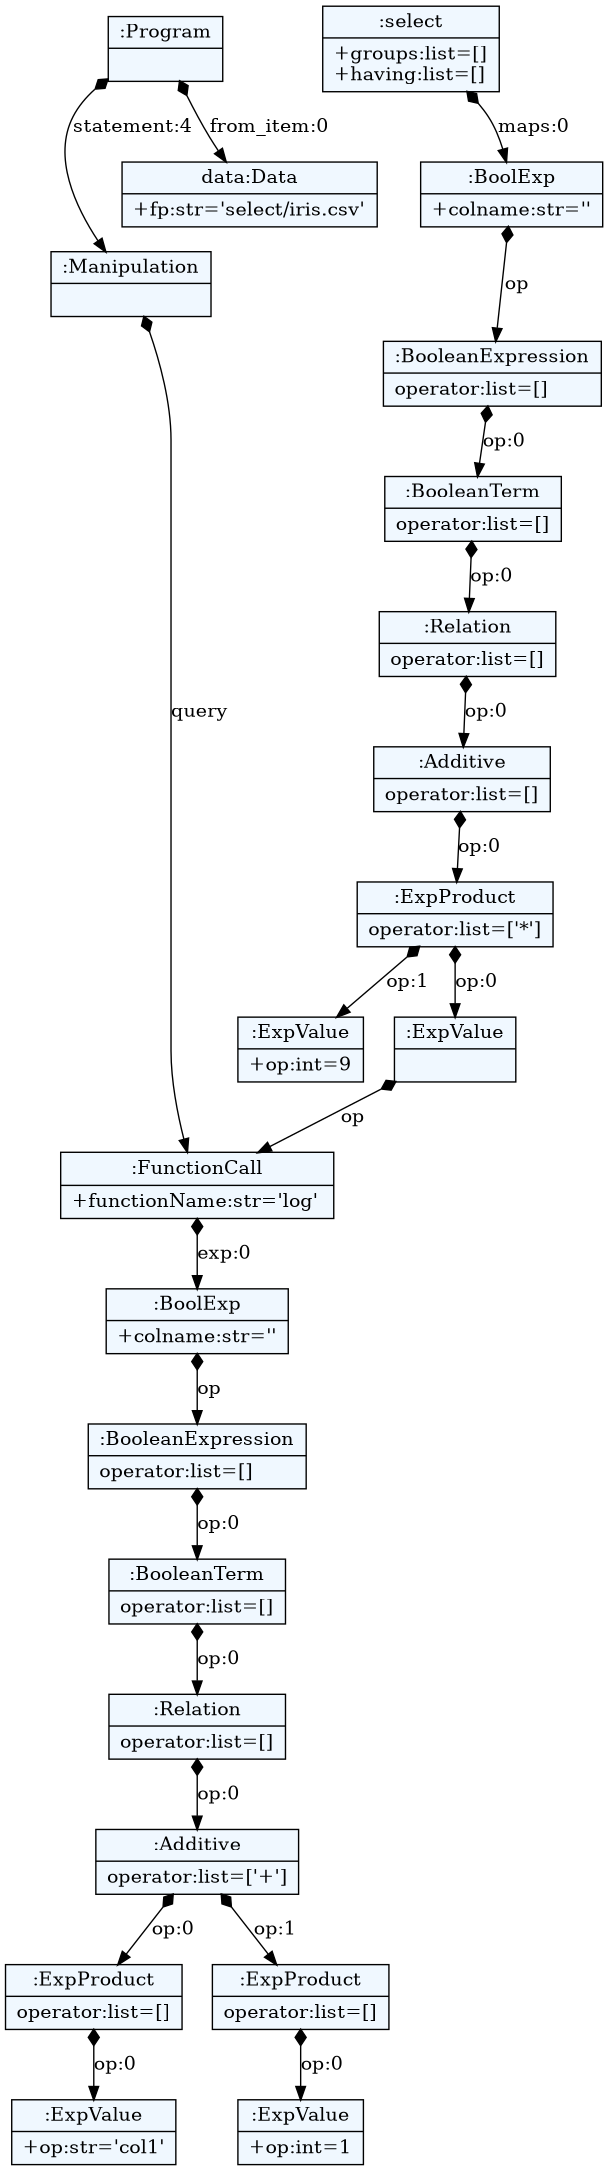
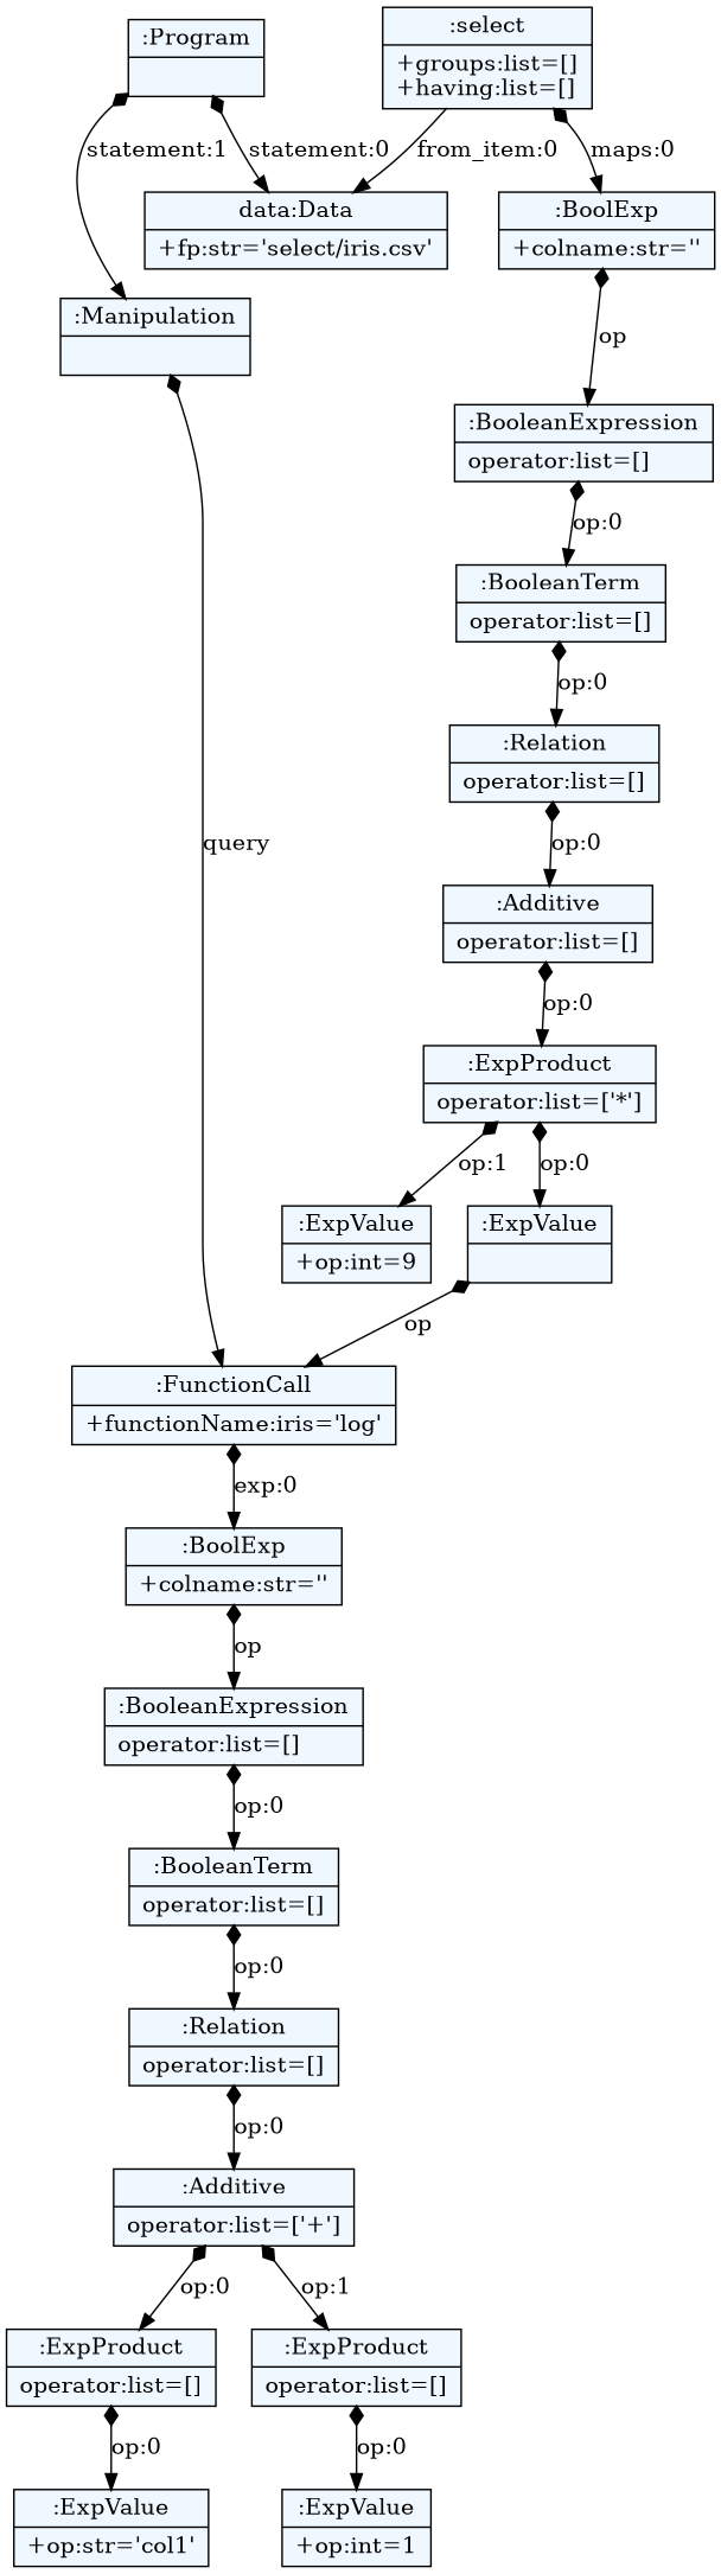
  digraph {
    fontname="Bitstream Vera Sans"
    fontsize=8
    nodesep=0.3
    node [fillcolor=aliceblue shape=record style=filled]
    edge [arrowtail=diamond dir=both]
    n1 [label="{:Program|}"]
    n2 [label="{data:Data|+fp:str='select/iris.csv'\l}"]
    n3 [label="{:Manipulation|}"]
-   n4 [label="{:FunctionCall|+functionName:str='log'\l}"]
+   n4 [label="{:FunctionCall|+functionName:iris='log'\l}"]
    n5 [label="{:select|+groups:list=[]\l+having:list=[]\l}"]
    n6 [label="{:BoolExp|+colname:str=''\l}"]
    n7 [label="{:BooleanExpression|operator:list=[]\l}"]
    n8 [label="{:BooleanTerm|operator:list=[]\l}"]
    n9 [label="{:Relation|operator:list=[]\l}"]
    n10 [label="{:Additive|operator:list=[]\l}"]
    n11 [label="{:ExpProduct|operator:list=['*']\l}"]
    n12 [label="{:ExpValue|}"]
    n13 [label="{:ExpValue|+op:int=9\l}"]
    n14 [label="{:BoolExp|+colname:str=''\l}"]
    n15 [label="{:BooleanExpression|operator:list=[]\l}"]
    n16 [label="{:BooleanTerm|operator:list=[]\l}"]
    n17 [label="{:Relation|operator:list=[]\l}"]
    n18 [label="{:Additive|operator:list=['+']\l}"]
    n19 [label="{:ExpProduct|operator:list=[]\l}"]
    n20 [label="{:ExpProduct|operator:list=[]\l}"]
    n21 [label="{:ExpValue|+op:str='col1'\l}"]
    n22 [label="{:ExpValue|+op:int=1\l}"]
-   n1 -> n2 [label="from_item:0"]
-   n1 -> n3 [label="statement:4"]
+   n1 -> n2 [label="statement:0"]
+   n1 -> n3 [label="statement:1"]
    n3 -> n4 [label=query]
    n4 -> n14 [label="exp:0"]
+   n5 -> n2 [arrowtail=empty dir=black label="from_item:0"]
    n5 -> n6 [label="maps:0"]
    n6 -> n7 [label=op]
    n7 -> n8 [label="op:0"]
    n8 -> n9 [label="op:0"]
    n9 -> n10 [label="op:0"]
    n10 -> n11 [label="op:0"]
    n11 -> n12 [label="op:0"]
    n11 -> n13 [label="op:1"]
    n12 -> n4 [label=op]
    n14 -> n15 [label=op]
    n15 -> n16 [label="op:0"]
    n16 -> n17 [label="op:0"]
    n17 -> n18 [label="op:0"]
    n18 -> n19 [label="op:0"]
    n18 -> n20 [label="op:1"]
    n19 -> n21 [label="op:0"]
    n20 -> n22 [label="op:0"]
  }
